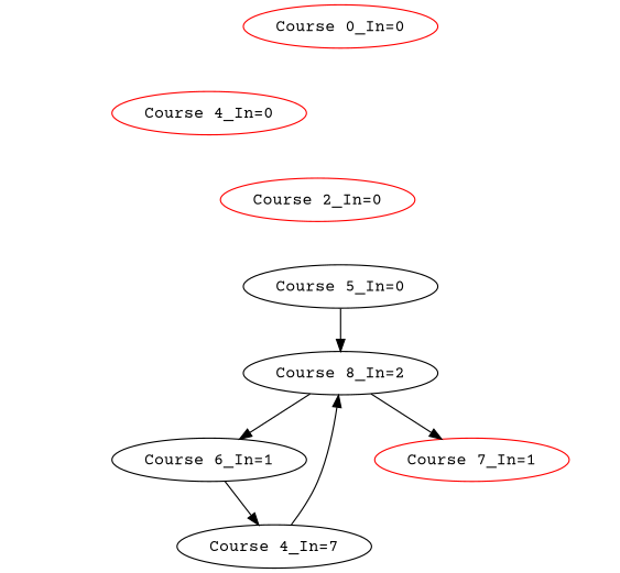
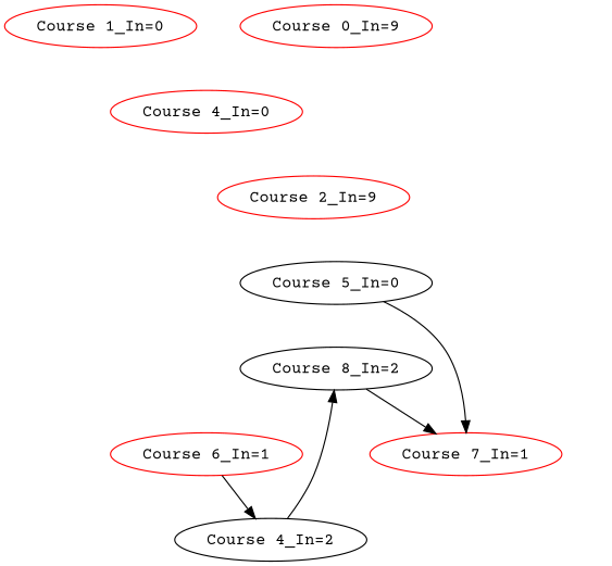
  digraph {
    fontname="Courier Prime"
    node [color=red fontname="Courier Prime"]
    edge [fontname="Courier Prime" style=invis]
-   "Course 0_In=0"
-   "Course 2_In=0"
+   "Course 0_In=0" [label="Course 0_In=9"]
+   "Course 2_In=0" [label="Course 2_In=9"]
    n3 [label="Course 4_In=0"]
-   "Course 4_In=2" [label="Course 4_In=7" color=""]
+   "Course 4_In=2" [color=""]
    "Course 5_In=0" [color=""]
-   "Course 6_In=1" [color=""]
+   "Course 6_In=1"
    "Course 7_In=1"
    "Course 8_In=2" [color=""]
+   "Course 1_In=0"
    "Course 0_In=0" -> "Course 2_In=0"
    "Course 0_In=0" -> n3
    "Course 0_In=0" -> "Course 4_In=2"
    "Course 2_In=0" -> "Course 5_In=0"
    "Course 2_In=0" -> "Course 6_In=1"
    n3 -> "Course 2_In=0"
    n3 -> "Course 6_In=1"
    n3 -> "Course 7_In=1"
    "Course 4_In=2" -> "Course 8_In=2" [style=""]
-   "Course 5_In=0" -> "Course 8_In=2" [style=""]
+   "Course 5_In=0" -> "Course 7_In=1" [style=""]
    "Course 6_In=1" -> "Course 4_In=2" [style=""]
-   "Course 8_In=2" -> "Course 6_In=1" [style=""]
    "Course 8_In=2" -> "Course 7_In=1" [style=""]
+   "Course 1_In=0" -> n3
+   "Course 1_In=0" -> "Course 4_In=2"
  }
